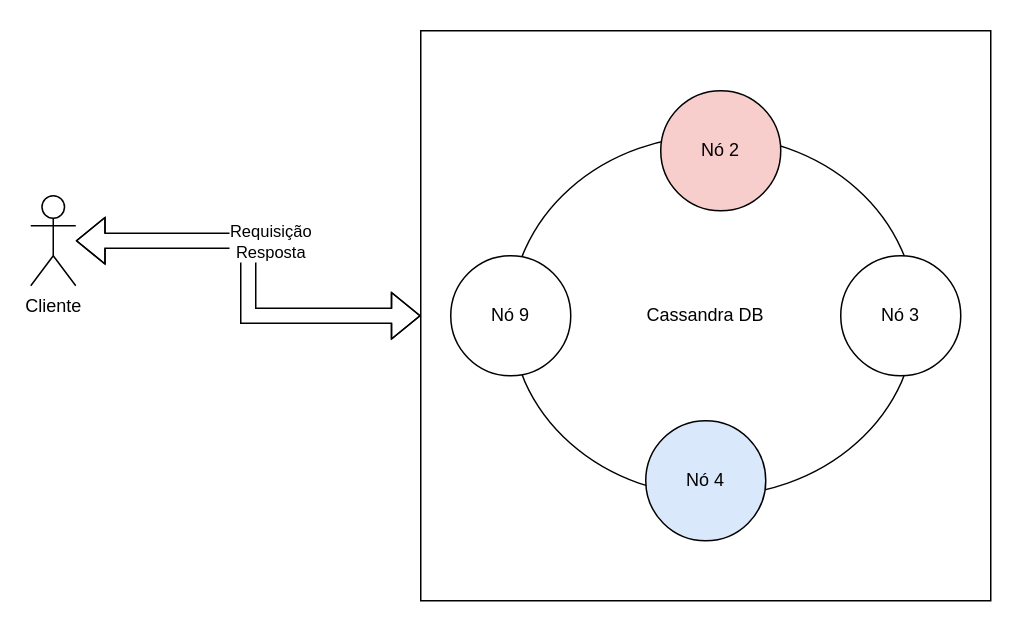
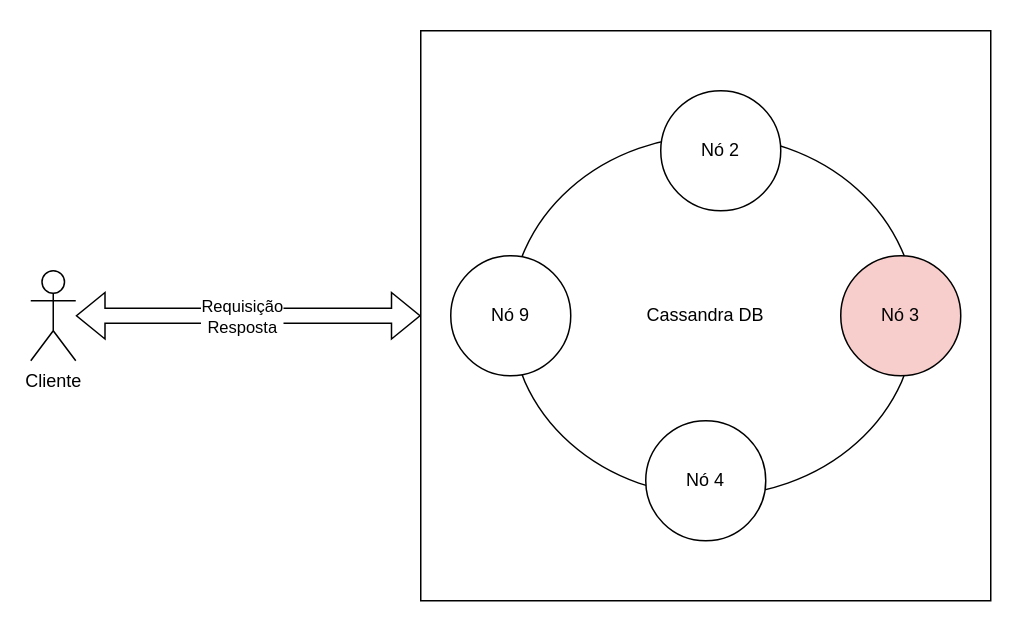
  <mxCell id="0" />
  <mxCell id="1" parent="0" />
  <mxCell id="2" value="Cassandra DB" style="whiteSpace=wrap;html=1;aspect=fixed;fillColor=none;" parent="1" vertex="1"><mxGeometry x="280" y="20" width="380" height="380" as="geometry" /></mxCell>
  <mxCell id="3" value="" style="ellipse;whiteSpace=wrap;html=1;fillColor=none;" parent="1" vertex="1"><mxGeometry x="340" y="90" width="270" height="240" as="geometry" /></mxCell>
- <mxCell id="4" value="Nó 2" style="ellipse;whiteSpace=wrap;html=1;aspect=fixed;fillColor=#f8cecc;" parent="1" vertex="1"><mxGeometry x="440" y="60" width="80" height="80" as="geometry" /></mxCell>
- <mxCell id="5" value="Nó 3" style="ellipse;whiteSpace=wrap;html=1;aspect=fixed;" parent="1" vertex="1"><mxGeometry x="560" y="170" width="80" height="80" as="geometry" /></mxCell>
- <mxCell id="6" value="Nó 4" style="ellipse;whiteSpace=wrap;html=1;aspect=fixed;fillColor=#dae8fc;" parent="1" vertex="1"><mxGeometry x="430" y="280" width="80" height="80" as="geometry" /></mxCell>
+ <mxCell id="4" value="Nó 2" style="ellipse;whiteSpace=wrap;html=1;aspect=fixed;" parent="1" vertex="1"><mxGeometry x="440" y="60" width="80" height="80" as="geometry" /></mxCell>
+ <mxCell id="5" value="Nó 3" style="ellipse;whiteSpace=wrap;html=1;aspect=fixed;fillColor=#f8cecc;" parent="1" vertex="1"><mxGeometry x="560" y="170" width="80" height="80" as="geometry" /></mxCell>
+ <mxCell id="6" value="Nó 4" style="ellipse;whiteSpace=wrap;html=1;aspect=fixed;" parent="1" vertex="1"><mxGeometry x="430" y="280" width="80" height="80" as="geometry" /></mxCell>
  <mxCell id="7" value="Nó 9" style="ellipse;whiteSpace=wrap;html=1;aspect=fixed;" parent="1" vertex="1"><mxGeometry x="300" y="170" width="80" height="80" as="geometry" /></mxCell>
  <mxCell id="8" style="edgeStyle=orthogonalEdgeStyle;rounded=0;orthogonalLoop=1;jettySize=auto;html=1;startArrow=blockThin;startFill=1;shape=flexArrow;" parent="1" source="10" target="2" edge="1"><mxGeometry relative="1" as="geometry" /></mxCell>
  <mxCell id="9" value="Requisição&lt;br&gt;Resposta" style="edgeLabel;html=1;align=center;verticalAlign=middle;resizable=0;points=[];" parent="8" vertex="1" connectable="0"><mxGeometry x="-0.226" y="-3" relative="1" as="geometry"><mxPoint x="21" y="-3" as="offset" /></mxGeometry></mxCell>
- <mxCell id="10" value="Cliente" style="shape=umlActor;verticalLabelPosition=bottom;labelBackgroundColor=#ffffff;verticalAlign=top;html=1;outlineConnect=0;fillColor=none;" parent="1" vertex="1"><mxGeometry x="20" y="130" width="30" height="60" as="geometry" /></mxCell>
+ <mxCell id="10" value="Cliente" style="shape=umlActor;verticalLabelPosition=bottom;labelBackgroundColor=#ffffff;verticalAlign=top;html=1;outlineConnect=0;fillColor=none;" parent="1" vertex="1"><mxGeometry x="20" y="180" width="30" height="60" as="geometry" /></mxCell>
